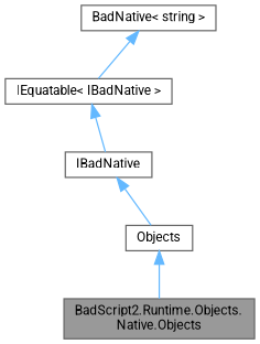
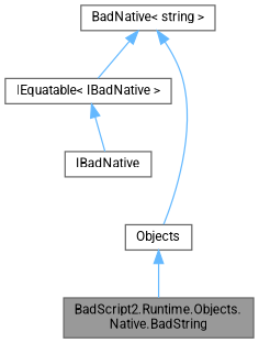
  digraph {
    fontname=Roboto
    node [color=gray40 fillcolor=white fontname=Roboto fontsize=10 shape=box style=filled]
    edge [color=steelblue1 dir=back fontname=Roboto fontsize=10 labelfontname=Helvetica labelfontsize=10 style=solid]
-   n1 [fillcolor=grey60 fontcolor=black height=0.2 label="BadScript2.Runtime.Objects.\lNative.Objects" width=0.4]
+   n1 [fillcolor=grey60 fontcolor=black height=0.2 label="BadScript2.Runtime.Objects.\lNative.BadString" width=0.4]
    n2 [height=0.2 label="BadNative\< string \>" width=0.4]
    n3 [height=0.2 label="IEquatable\< IBadNative \>" width=0.4]
    n4 [height=0.2 label=Objects width=0.4]
    n5 [height=0.2 label=IBadNative width=0.4]
    n2 -> n3
    n3 -> n5
    n4 -> n1
-   n5 -> n4
+   n2 -> n4
  }
